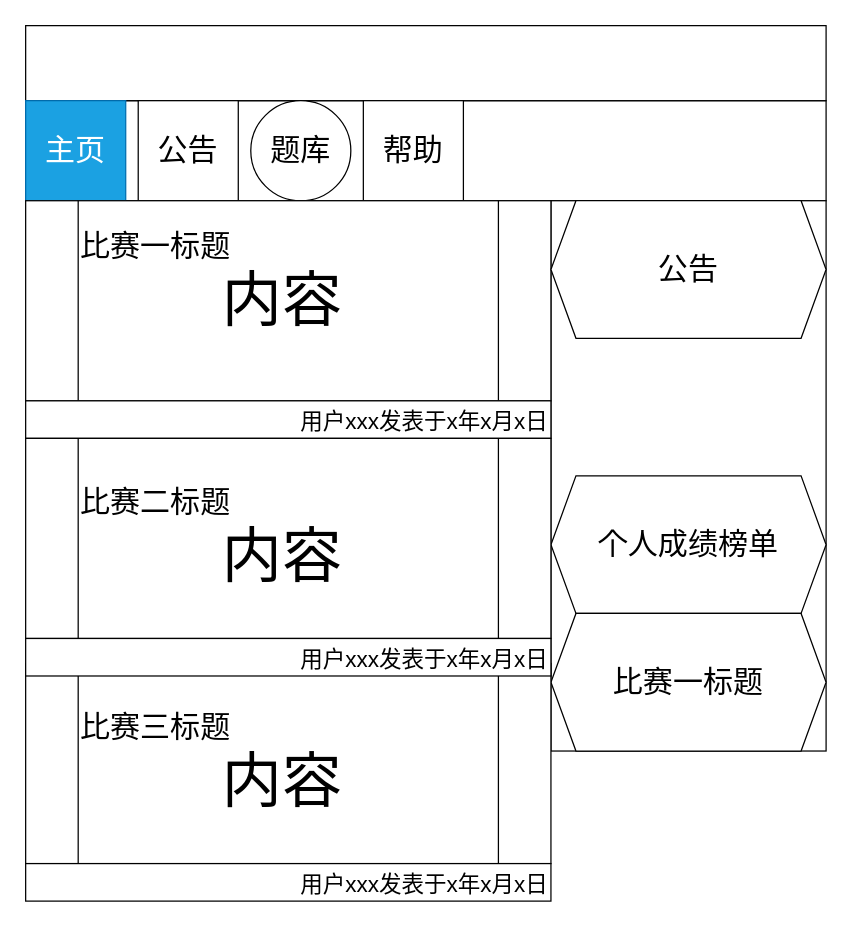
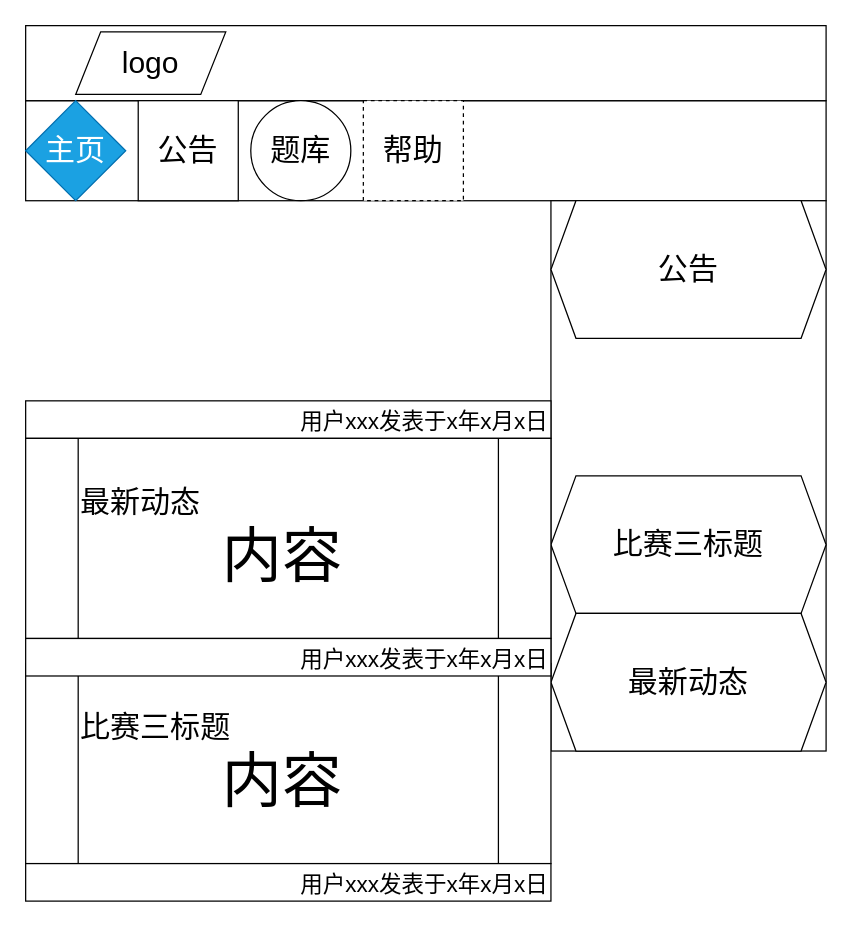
  <mxCell id="0" />
  <mxCell id="1" parent="0" />
  <mxCell id="2" value="" style="rounded=0;whiteSpace=wrap;html=1;" parent="1" vertex="1"><mxGeometry x="20" y="80" width="640" height="80" as="geometry" /></mxCell>
  <mxCell id="3" value="" style="rounded=0;whiteSpace=wrap;html=1;" parent="1" vertex="1"><mxGeometry x="20" y="20" width="640" height="60" as="geometry" /></mxCell>
  <mxCell id="4" value="" style="rounded=0;whiteSpace=wrap;html=1;" parent="1" vertex="1"><mxGeometry x="440" y="160" width="220" height="440" as="geometry" /></mxCell>
+ <mxCell id="5" value="&lt;font style=&quot;font-size: 24px;&quot;&gt;logo&lt;/font&gt;" style="shape=parallelogram;perimeter=parallelogramPerimeter;whiteSpace=wrap;html=1;fixedSize=1;" parent="1" vertex="1"><mxGeometry x="60" y="25" width="120" height="50" as="geometry" /></mxCell>
  <mxCell id="6" value="公告" style="whiteSpace=wrap;html=1;aspect=fixed;fontSize=24;" parent="1" vertex="1"><mxGeometry x="110" y="80" width="80" height="80" as="geometry" /></mxCell>
- <mxCell id="7" value="主页" style="whiteSpace=wrap;html=1;aspect=fixed;fontSize=24;fillColor=#1ba1e2;fontColor=#ffffff;strokeColor=#006EAF;" parent="1" vertex="1"><mxGeometry x="20" y="80" width="80" height="80" as="geometry" /></mxCell>
+ <mxCell id="7" value="主页" style="rhombus;whiteSpace=wrap;html=1;aspect=fixed;fontSize=24;fillColor=#1ba1e2;fontColor=#ffffff;strokeColor=#006EAF;" parent="1" vertex="1"><mxGeometry x="20" y="80" width="80" height="80" as="geometry" /></mxCell>
  <mxCell id="8" value="题库" style="ellipse;whiteSpace=wrap;html=1;aspect=fixed;fontSize=24;" parent="1" vertex="1"><mxGeometry x="200" y="80" width="80" height="80" as="geometry" /></mxCell>
- <mxCell id="9" value="帮助" style="whiteSpace=wrap;html=1;aspect=fixed;fontSize=24;" parent="1" vertex="1"><mxGeometry x="290" y="80" width="80" height="80" as="geometry" /></mxCell>
- <mxCell id="10" value="比赛一标题&lt;br&gt;&lt;div style=&quot;text-align: justify;&quot;&gt;&lt;span style=&quot;background-color: initial;&quot;&gt;&amp;nbsp; &amp;nbsp; &amp;nbsp; &amp;nbsp; &amp;nbsp; &amp;nbsp; &amp;nbsp; &amp;nbsp; &amp;nbsp;&lt;font style=&quot;font-size: 48px;&quot;&gt;内容&lt;/font&gt;&lt;/span&gt;&lt;/div&gt;&lt;br&gt;" style="shape=process;whiteSpace=wrap;html=1;backgroundOutline=1;fontSize=24;align=left;" parent="1" vertex="1"><mxGeometry x="20" y="160" width="420" height="160" as="geometry" /></mxCell>
+ <mxCell id="9" value="帮助" style="whiteSpace=wrap;html=1;aspect=fixed;fontSize=24;dashed=1;" parent="1" vertex="1"><mxGeometry x="290" y="80" width="80" height="80" as="geometry" /></mxCell>
  <mxCell id="11" value="公告" style="shape=hexagon;perimeter=hexagonPerimeter2;whiteSpace=wrap;html=1;fixedSize=1;fontSize=24;" parent="1" vertex="1"><mxGeometry x="440" y="160" width="220" height="110" as="geometry" /></mxCell>
- <mxCell id="12" value="个人成绩榜单" style="shape=hexagon;perimeter=hexagonPerimeter2;whiteSpace=wrap;html=1;fixedSize=1;fontSize=24;" parent="1" vertex="1"><mxGeometry x="440" y="380" width="220" height="110" as="geometry" /></mxCell>
- <mxCell id="13" value="比赛一标题" style="shape=hexagon;perimeter=hexagonPerimeter2;whiteSpace=wrap;html=1;fixedSize=1;fontSize=24;" parent="1" vertex="1"><mxGeometry x="440" y="490" width="220" height="110" as="geometry" /></mxCell>
+ <mxCell id="12" value="比赛三标题" style="shape=hexagon;perimeter=hexagonPerimeter2;whiteSpace=wrap;html=1;fixedSize=1;fontSize=24;" parent="1" vertex="1"><mxGeometry x="440" y="380" width="220" height="110" as="geometry" /></mxCell>
+ <mxCell id="13" value="最新动态" style="shape=hexagon;perimeter=hexagonPerimeter2;whiteSpace=wrap;html=1;fixedSize=1;fontSize=24;" parent="1" vertex="1"><mxGeometry x="440" y="490" width="220" height="110" as="geometry" /></mxCell>
  <mxCell id="14" value="&lt;font style=&quot;font-size: 18px;&quot;&gt;用户xxx发表于x年x月x日&lt;/font&gt;" style="rounded=0;whiteSpace=wrap;html=1;fontSize=24;align=right;" parent="1" vertex="1"><mxGeometry x="20" y="320" width="420" height="30" as="geometry" /></mxCell>
  <mxCell id="15" value="比赛三标题&lt;br&gt;&lt;div style=&quot;text-align: justify;&quot;&gt;&lt;span style=&quot;background-color: initial;&quot;&gt;&amp;nbsp; &amp;nbsp; &amp;nbsp; &amp;nbsp; &amp;nbsp; &amp;nbsp; &amp;nbsp; &amp;nbsp; &amp;nbsp;&lt;font style=&quot;font-size: 48px;&quot;&gt;内容&lt;/font&gt;&lt;/span&gt;&lt;/div&gt;" style="shape=process;whiteSpace=wrap;html=1;backgroundOutline=1;fontSize=24;align=left;" parent="1" vertex="1"><mxGeometry x="20" y="530" width="420" height="160" as="geometry" /></mxCell>
- <mxCell id="16" value="比赛二标题&lt;br&gt;&lt;div style=&quot;text-align: justify;&quot;&gt;&lt;span style=&quot;background-color: initial;&quot;&gt;&amp;nbsp; &amp;nbsp; &amp;nbsp; &amp;nbsp; &amp;nbsp; &amp;nbsp; &amp;nbsp; &amp;nbsp; &amp;nbsp;&lt;font style=&quot;font-size: 48px;&quot;&gt;内容&lt;/font&gt;&lt;/span&gt;&lt;/div&gt;" style="shape=process;whiteSpace=wrap;html=1;backgroundOutline=1;fontSize=24;align=left;" parent="1" vertex="1"><mxGeometry x="20" y="350" width="420" height="160" as="geometry" /></mxCell>
+ <mxCell id="16" value="最新动态&lt;br&gt;&lt;div style=&quot;text-align: justify;&quot;&gt;&lt;span style=&quot;background-color: initial;&quot;&gt;&amp;nbsp; &amp;nbsp; &amp;nbsp; &amp;nbsp; &amp;nbsp; &amp;nbsp; &amp;nbsp; &amp;nbsp; &amp;nbsp;&lt;font style=&quot;font-size: 48px;&quot;&gt;内容&lt;/font&gt;&lt;/span&gt;&lt;/div&gt;" style="shape=process;whiteSpace=wrap;html=1;backgroundOutline=1;fontSize=24;align=left;" parent="1" vertex="1"><mxGeometry x="20" y="350" width="420" height="160" as="geometry" /></mxCell>
  <mxCell id="17" value="&lt;font style=&quot;font-size: 18px;&quot;&gt;用户xxx发表于x年x月x日&lt;/font&gt;" style="rounded=0;whiteSpace=wrap;html=1;fontSize=24;align=right;" parent="1" vertex="1"><mxGeometry x="20" y="690" width="420" height="30" as="geometry" /></mxCell>
  <mxCell id="18" value="&lt;font style=&quot;font-size: 18px;&quot;&gt;用户xxx发表于x年x月x日&lt;/font&gt;" style="rounded=0;whiteSpace=wrap;html=1;fontSize=24;align=right;" parent="1" vertex="1"><mxGeometry x="20" y="510" width="420" height="30" as="geometry" /></mxCell>
